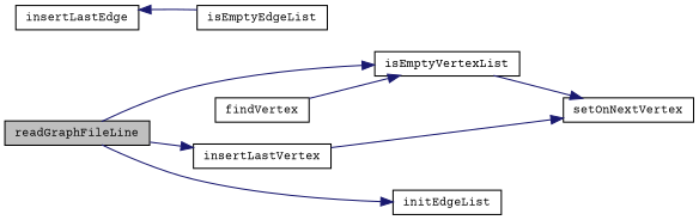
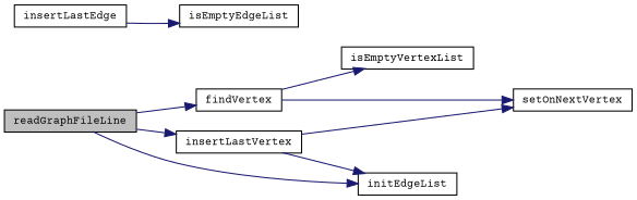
  digraph {
    fontname="Courier Prime"
    rankdir=LR
    node [color=black fillcolor=white fontname="Courier Prime" fontsize=10 shape=record style=filled]
    edge [color=midnightblue fontname="Courier Prime" fontsize=10 labelfontname=Helvetica labelfontsize=10 style=solid]
    n1 [fillcolor=grey75 fontcolor=black height=0.2 label=readGraphFileLine width=0.4]
    n2 [height=0.2 label=findVertex width=0.4]
    n3 [height=0.2 label=insertLastVertex width=0.4]
    n4 [height=0.2 label=initEdgeList width=0.4]
    n5 [height=0.2 label=isEmptyVertexList width=0.4]
    n6 [height=0.2 label=setOnNextVertex width=0.4]
    n7 [height=0.2 label=insertLastEdge width=0.4]
    n8 [height=0.2 label=isEmptyEdgeList width=0.4]
-   n1 -> n5
+   n1 -> n2
    n1 -> n3
    n1 -> n4
    n2 -> n5
-   n5 -> n6
+   n2 -> n6
+   n3 -> n4
    n3 -> n6
-   n8 -> n7
+   n7 -> n8
  }
